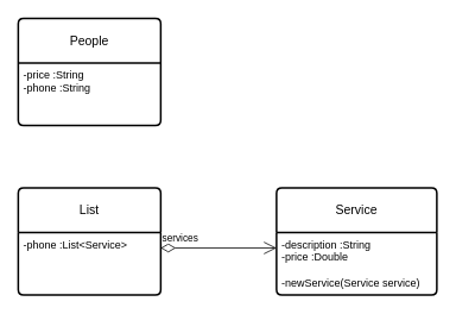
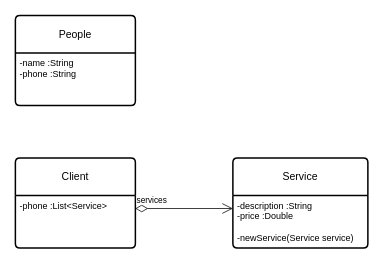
  <mxCell id="0" />
  <mxCell id="1" parent="0" />
- <mxCell id="2" value="List" style="swimlane;childLayout=stackLayout;horizontal=1;startSize=50;horizontalStack=0;rounded=1;fontSize=14;fontStyle=0;strokeWidth=2;resizeParent=0;resizeLast=1;shadow=0;dashed=0;align=center;arcSize=4;whiteSpace=wrap;html=1;" vertex="1" parent="1"><mxGeometry x="20" y="210" width="160" height="120" as="geometry" /></mxCell>
+ <mxCell id="2" value="Client" style="swimlane;childLayout=stackLayout;horizontal=1;startSize=50;horizontalStack=0;rounded=1;fontSize=14;fontStyle=0;strokeWidth=2;resizeParent=0;resizeLast=1;shadow=0;dashed=0;align=center;arcSize=4;whiteSpace=wrap;html=1;" vertex="1" parent="1"><mxGeometry x="20" y="210" width="160" height="120" as="geometry" /></mxCell>
  <mxCell id="3" value="&lt;div&gt;-phone :List&amp;lt;Service&amp;gt;&lt;/div&gt;" style="align=left;strokeColor=none;fillColor=none;spacingLeft=4;spacingRight=4;fontSize=12;verticalAlign=top;resizable=0;rotatable=0;part=1;html=1;whiteSpace=wrap;" vertex="1" parent="2"><mxGeometry y="50" width="160" height="70" as="geometry" /></mxCell>
  <mxCell id="4" value="Service" style="swimlane;childLayout=stackLayout;horizontal=1;startSize=50;horizontalStack=0;rounded=1;fontSize=14;fontStyle=0;strokeWidth=2;resizeParent=0;resizeLast=1;shadow=0;dashed=0;align=center;arcSize=4;whiteSpace=wrap;html=1;" vertex="1" parent="1"><mxGeometry x="310" y="210" width="180" height="120" as="geometry" /></mxCell>
  <mxCell id="5" value="-description :String&lt;div&gt;-price :Double&lt;/div&gt;&lt;div&gt;&lt;br&gt;&lt;/div&gt;&lt;div&gt;-newService(Service service)&lt;/div&gt;" style="align=left;strokeColor=none;fillColor=none;spacingLeft=4;spacingRight=4;fontSize=12;verticalAlign=top;resizable=0;rotatable=0;part=1;html=1;whiteSpace=wrap;" vertex="1" parent="4"><mxGeometry y="50" width="180" height="70" as="geometry" /></mxCell>
  <mxCell id="6" style="edgeStyle=orthogonalEdgeStyle;rounded=0;orthogonalLoop=1;jettySize=auto;html=1;exitX=0.5;exitY=1;exitDx=0;exitDy=0;" edge="1" parent="4"><mxGeometry relative="1" as="geometry"><mxPoint x="80" y="120" as="sourcePoint" /><mxPoint x="80" y="120" as="targetPoint" /></mxGeometry></mxCell>
  <mxCell id="7" value="People" style="swimlane;childLayout=stackLayout;horizontal=1;startSize=50;horizontalStack=0;rounded=1;fontSize=14;fontStyle=0;strokeWidth=2;resizeParent=0;resizeLast=1;shadow=0;dashed=0;align=center;arcSize=4;whiteSpace=wrap;html=1;" vertex="1" parent="1"><mxGeometry x="20" y="20" width="160" height="120" as="geometry" /></mxCell>
- <mxCell id="8" value="-price :String&lt;div&gt;-phone :String&lt;/div&gt;&lt;div&gt;&lt;br&gt;&lt;/div&gt;" style="align=left;strokeColor=none;fillColor=none;spacingLeft=4;spacingRight=4;fontSize=12;verticalAlign=top;resizable=0;rotatable=0;part=1;html=1;whiteSpace=wrap;" vertex="1" parent="7"><mxGeometry y="50" width="160" height="70" as="geometry" /></mxCell>
+ <mxCell id="8" value="-name :String&lt;div&gt;-phone :String&lt;/div&gt;&lt;div&gt;&lt;br&gt;&lt;/div&gt;" style="align=left;strokeColor=none;fillColor=none;spacingLeft=4;spacingRight=4;fontSize=12;verticalAlign=top;resizable=0;rotatable=0;part=1;html=1;whiteSpace=wrap;" vertex="1" parent="7"><mxGeometry y="50" width="160" height="70" as="geometry" /></mxCell>
  <mxCell id="9" value="services" style="endArrow=open;html=1;endSize=12;startArrow=diamondThin;startSize=14;startFill=0;edgeStyle=orthogonalEdgeStyle;align=left;verticalAlign=bottom;rounded=0;exitX=1;exitY=0.25;exitDx=0;exitDy=0;entryX=0;entryY=0.25;entryDx=0;entryDy=0;" edge="1" parent="1" source="3" target="5"><mxGeometry x="-1" y="3" relative="1" as="geometry"><mxPoint x="220" y="290" as="sourcePoint" /><mxPoint x="380" y="290" as="targetPoint" /><mxPoint as="offset" /></mxGeometry></mxCell>
